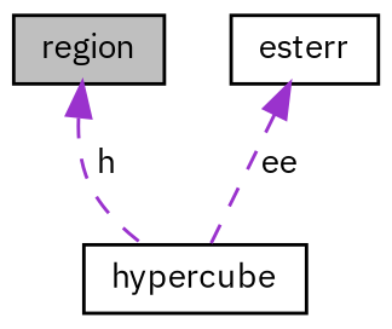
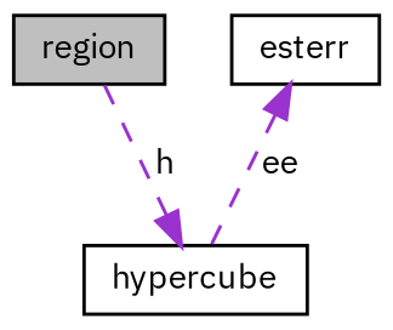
  digraph {
    fontname="IBM Plex Sans"
    node [color=black fillcolor=white fontname="IBM Plex Sans" fontsize=10 shape=record style=filled]
    edge [color=darkorchid3 dir=back fontname="IBM Plex Sans" fontsize=10 labelfontname=Helvetica labelfontsize=10 style=dashed]
    n1 [fillcolor=grey75 fontcolor=black height=0.2 label=region width=0.4]
    n2 [height=0.2 label=hypercube width=0.4]
    n3 [height=0.2 label=esterr width=0.4]
-   n1 -> n2 [label=" h"]
+   n2 -> n1 [label=" h"]
    n3 -> n2 [label=" ee"]
  }
